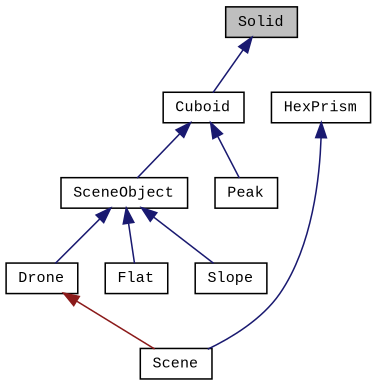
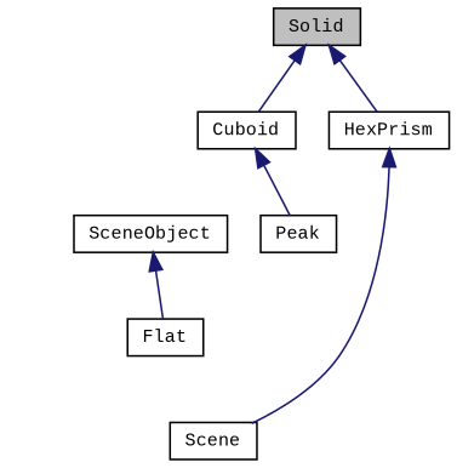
  digraph {
    fontname="Liberation Mono"
    node [color=black fillcolor=white fontname="Liberation Mono" fontsize=10 shape=record style=filled]
    edge [color=midnightblue dir=back fontname="Liberation Mono" fontsize=10 labelfontname=Helvetica labelfontsize=10 style=solid]
    n1 [fillcolor=grey75 fontcolor=black height=0.2 label=Solid width=0.4]
    n2 [height=0.2 label=Cuboid width=0.4]
    n3 [height=0.2 label=HexPrism width=0.4]
    n4 [height=0.2 label=SceneObject width=0.4]
    n5 [height=0.2 label=Peak width=0.4]
    n6 [height=0.2 label=Scene width=0.4]
-   n7 [height=0.2 label=Drone width=0.4]
    n8 [height=0.2 label=Flat width=0.4]
-   n9 [height=0.2 label=Slope width=0.4]
    n1 -> n2
-   n2 -> n4
+   n1 -> n3
    n2 -> n5
    n3 -> n6
-   n4 -> n7
    n4 -> n8
-   n4 -> n9
-   n7 -> n6 [color=firebrick4]
  }
